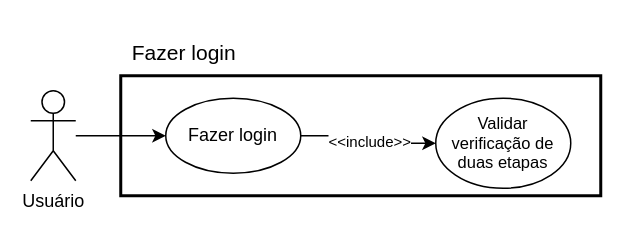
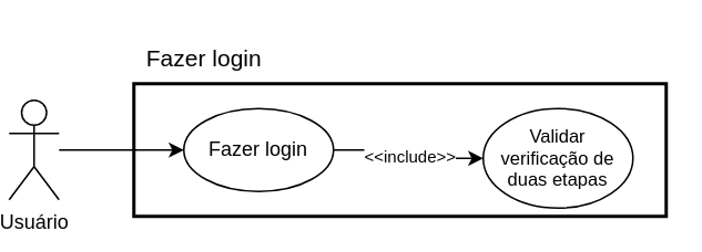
  <mxCell id="0" />
  <mxCell id="1" parent="0" />
  <mxCell id="2" style="edgeStyle=orthogonalEdgeStyle;rounded=0;orthogonalLoop=1;jettySize=auto;html=1;entryX=0;entryY=0.5;entryDx=0;entryDy=0;" parent="1" source="3" target="6" edge="1"><mxGeometry relative="1" as="geometry" /></mxCell>
- <mxCell id="3" value="Usuário" style="shape=umlActor;verticalLabelPosition=bottom;verticalAlign=top;html=1;outlineConnect=0;" parent="1" vertex="1"><mxGeometry x="20" y="60" width="30" height="60" as="geometry" /></mxCell>
+ <mxCell id="3" value="Usuário" style="shape=umlActor;verticalLabelPosition=bottom;verticalAlign=top;html=1;outlineConnect=0;" parent="1" vertex="1"><mxGeometry x="5" y="60" width="30" height="60" as="geometry" /></mxCell>
  <mxCell id="4" style="edgeStyle=orthogonalEdgeStyle;rounded=0;orthogonalLoop=1;jettySize=auto;html=1;exitX=1;exitY=0.5;exitDx=0;exitDy=0;entryX=0;entryY=0.5;entryDx=0;entryDy=0;" parent="1" source="6" target="7" edge="1"><mxGeometry relative="1" as="geometry" /></mxCell>
  <mxCell id="5" value="&amp;lt;&amp;lt;include&amp;gt;&amp;gt;" style="edgeLabel;html=1;align=center;verticalAlign=middle;resizable=0;points=[];fontSize=10;" parent="4" vertex="1" connectable="0"><mxGeometry relative="1" as="geometry"><mxPoint as="offset" /></mxGeometry></mxCell>
  <mxCell id="6" value="Fazer login" style="ellipse;whiteSpace=wrap;html=1;" parent="1" vertex="1"><mxGeometry x="110" y="65" width="90" height="50" as="geometry" /></mxCell>
  <mxCell id="7" value="Validar verificação de duas etapas" style="ellipse;whiteSpace=wrap;html=1;fontSize=11;" parent="1" vertex="1"><mxGeometry x="290" y="65" width="90" height="60" as="geometry" /></mxCell>
  <mxCell id="8" value="Fazer login" style="text;html=1;align=center;verticalAlign=middle;whiteSpace=wrap;rounded=0;fontSize=14;" vertex="1" parent="1"><mxGeometry x="80" y="20" width="85" height="30" as="geometry" /></mxCell>
  <mxCell id="9" value="" style="rounded=0;whiteSpace=wrap;html=1;fillColor=none;strokeWidth=2;" vertex="1" parent="1"><mxGeometry x="80" y="50" width="320" height="80" as="geometry" /></mxCell>
